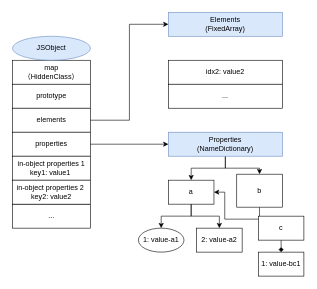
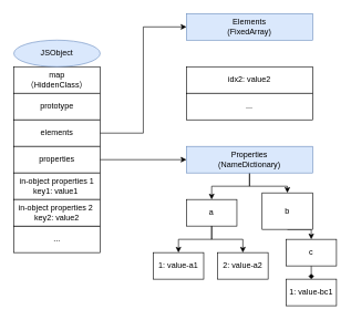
  <mxCell id="0" />
  <mxCell id="1" parent="0" />
  <mxCell id="2" value="" style="group" vertex="1" connectable="0" parent="1"><mxGeometry x="20" y="60" width="130" height="320" as="geometry" /></mxCell>
  <mxCell id="3" value="" style="group" vertex="1" connectable="0" parent="2"><mxGeometry y="40" width="130" height="280" as="geometry" /></mxCell>
  <mxCell id="4" value="map&lt;br&gt;（HiddenClass）" style="rounded=0;whiteSpace=wrap;html=1;" vertex="1" parent="3"><mxGeometry width="130" height="40" as="geometry" /></mxCell>
  <mxCell id="5" value="prototype" style="rounded=0;whiteSpace=wrap;html=1;" vertex="1" parent="3"><mxGeometry y="40" width="130" height="40" as="geometry" /></mxCell>
  <mxCell id="6" value="elements" style="rounded=0;whiteSpace=wrap;html=1;" vertex="1" parent="3"><mxGeometry y="80" width="130" height="40" as="geometry" /></mxCell>
  <mxCell id="7" value="properties" style="rounded=0;whiteSpace=wrap;html=1;" vertex="1" parent="3"><mxGeometry y="120" width="130" height="40" as="geometry" /></mxCell>
  <mxCell id="8" value="in-object properties 1&lt;br&gt;key1: value1&amp;nbsp;" style="rounded=0;whiteSpace=wrap;html=1;" vertex="1" parent="3"><mxGeometry y="160" width="130" height="40" as="geometry" /></mxCell>
  <mxCell id="9" value="..." style="rounded=0;whiteSpace=wrap;html=1;" vertex="1" parent="3"><mxGeometry y="240" width="130" height="40" as="geometry" /></mxCell>
  <mxCell id="10" value="in-object properties 2&amp;nbsp;&lt;br&gt;key2: value2" style="rounded=0;whiteSpace=wrap;html=1;" vertex="1" parent="3"><mxGeometry y="200" width="130" height="40" as="geometry" /></mxCell>
  <mxCell id="11" value="JSObject" style="ellipse;whiteSpace=wrap;html=1;fillColor=#dae8fc;strokeColor=#6c8ebf;" vertex="1" parent="2"><mxGeometry width="130" height="40" as="geometry" /></mxCell>
  <mxCell id="12" value="" style="group" vertex="1" connectable="0" parent="1"><mxGeometry x="280" y="20" width="190" height="160" as="geometry" /></mxCell>
  <mxCell id="13" value="Elements&lt;br&gt;(FixedArray)" style="rounded=0;whiteSpace=wrap;html=1;fillColor=#dae8fc;strokeColor=#6c8ebf;" vertex="1" parent="12"><mxGeometry width="190" height="40" as="geometry" /></mxCell>
  <mxCell id="14" value="idx2: value2" style="rounded=0;whiteSpace=wrap;html=1;" vertex="1" parent="12"><mxGeometry y="80" width="190" height="40" as="geometry" /></mxCell>
  <mxCell id="15" value="..." style="rounded=0;whiteSpace=wrap;html=1;" vertex="1" parent="12"><mxGeometry y="120" width="190" height="40" as="geometry" /></mxCell>
  <mxCell id="16" style="edgeStyle=orthogonalEdgeStyle;rounded=0;orthogonalLoop=1;jettySize=auto;html=1;exitX=1;exitY=0.5;exitDx=0;exitDy=0;entryX=0;entryY=0.5;entryDx=0;entryDy=0;" edge="1" parent="1" source="6" target="13"><mxGeometry relative="1" as="geometry" /></mxCell>
  <mxCell id="17" style="edgeStyle=orthogonalEdgeStyle;rounded=0;orthogonalLoop=1;jettySize=auto;html=1;exitX=1;exitY=0.5;exitDx=0;exitDy=0;entryX=0;entryY=0.5;entryDx=0;entryDy=0;" edge="1" parent="1" source="7" target="21"><mxGeometry relative="1" as="geometry" /></mxCell>
  <mxCell id="18" value="" style="group" vertex="1" connectable="0" parent="1"><mxGeometry x="230" y="220" width="276" height="240" as="geometry" /></mxCell>
  <mxCell id="19" style="edgeStyle=orthogonalEdgeStyle;rounded=0;orthogonalLoop=1;jettySize=auto;html=1;exitX=0.5;exitY=1;exitDx=0;exitDy=0;entryX=0.5;entryY=0;entryDx=0;entryDy=0;" edge="1" parent="18" source="21" target="23"><mxGeometry relative="1" as="geometry" /></mxCell>
  <mxCell id="20" style="edgeStyle=orthogonalEdgeStyle;rounded=0;orthogonalLoop=1;jettySize=auto;html=1;exitX=0.5;exitY=1;exitDx=0;exitDy=0;entryX=0.5;entryY=0;entryDx=0;entryDy=0;" edge="1" parent="18" source="21" target="25"><mxGeometry relative="1" as="geometry" /></mxCell>
  <mxCell id="21" value="Properties&lt;br&gt;(NameDictionary)" style="rounded=0;whiteSpace=wrap;html=1;fillColor=#dae8fc;strokeColor=#6c8ebf;" vertex="1" parent="18"><mxGeometry x="50" width="190" height="40" as="geometry" /></mxCell>
  <mxCell id="22" style="edgeStyle=orthogonalEdgeStyle;rounded=0;orthogonalLoop=1;jettySize=auto;html=1;exitX=0.5;exitY=1;exitDx=0;exitDy=0;entryX=0.5;entryY=0;entryDx=0;entryDy=0;" edge="1" parent="18" source="23" target="26"><mxGeometry relative="1" as="geometry" /></mxCell>
  <mxCell id="23" value="a" style="rounded=0;whiteSpace=wrap;html=1;" vertex="1" parent="18"><mxGeometry x="50" y="80" width="76" height="40" as="geometry" /></mxCell>
- <mxCell id="24" style="edgeStyle=orthogonalEdgeStyle;rounded=0;orthogonalLoop=1;jettySize=auto;html=1;exitX=0.5;exitY=1;exitDx=0;exitDy=0;" edge="1" parent="18" source="25" target="23"><mxGeometry relative="1" as="geometry" /></mxCell>
+ <mxCell id="24" style="edgeStyle=orthogonalEdgeStyle;rounded=0;orthogonalLoop=1;jettySize=auto;html=1;exitX=0.5;exitY=1;exitDx=0;exitDy=0;entryX=0.5;entryY=0;entryDx=0;entryDy=0;" edge="1" parent="18" source="25" target="29"><mxGeometry relative="1" as="geometry" /></mxCell>
  <mxCell id="25" value="b" style="rounded=0;whiteSpace=wrap;html=1;" vertex="1" parent="18"><mxGeometry x="164" y="70" width="76" height="55" as="geometry" /></mxCell>
- <mxCell id="26" value="1: value-a1" style="ellipse;whiteSpace=wrap;html=1;" vertex="1" parent="18"><mxGeometry y="160" width="76" height="40" as="geometry" /></mxCell>
+ <mxCell id="26" value="1: value-a1" style="rounded=0;whiteSpace=wrap;html=1;" vertex="1" parent="18"><mxGeometry y="160" width="76" height="40" as="geometry" /></mxCell>
  <mxCell id="27" value="2: value-a2" style="rounded=0;whiteSpace=wrap;html=1;" vertex="1" parent="18"><mxGeometry x="97" y="160" width="76" height="40" as="geometry" /></mxCell>
  <mxCell id="28" style="edgeStyle=orthogonalEdgeStyle;rounded=0;orthogonalLoop=1;jettySize=auto;html=1;exitX=0.5;exitY=1;exitDx=0;exitDy=0;entryX=0.5;entryY=0;entryDx=0;entryDy=0;endArrow=diamond;" edge="1" parent="18" source="29" target="30"><mxGeometry relative="1" as="geometry" /></mxCell>
  <mxCell id="29" value="c" style="rounded=0;whiteSpace=wrap;html=1;" vertex="1" parent="18"><mxGeometry x="200" y="140" width="76" height="40" as="geometry" /></mxCell>
  <mxCell id="30" value="1: value-bc1" style="rounded=0;whiteSpace=wrap;html=1;" vertex="1" parent="18"><mxGeometry x="200" y="200" width="76" height="40" as="geometry" /></mxCell>
  <mxCell id="31" style="edgeStyle=orthogonalEdgeStyle;rounded=0;orthogonalLoop=1;jettySize=auto;html=1;exitX=0.5;exitY=1;exitDx=0;exitDy=0;entryX=0.5;entryY=0;entryDx=0;entryDy=0;" edge="1" parent="18" source="23" target="27"><mxGeometry relative="1" as="geometry"><mxPoint x="98" y="120" as="sourcePoint" /><mxPoint x="48" y="150" as="targetPoint" /></mxGeometry></mxCell>
